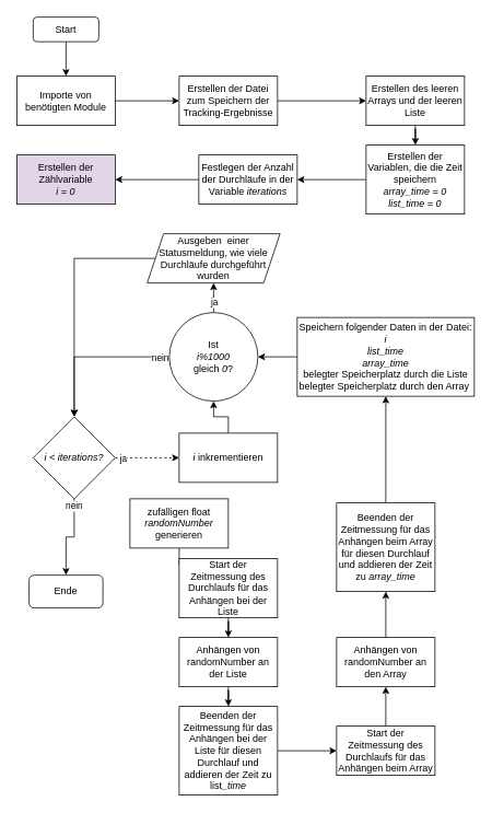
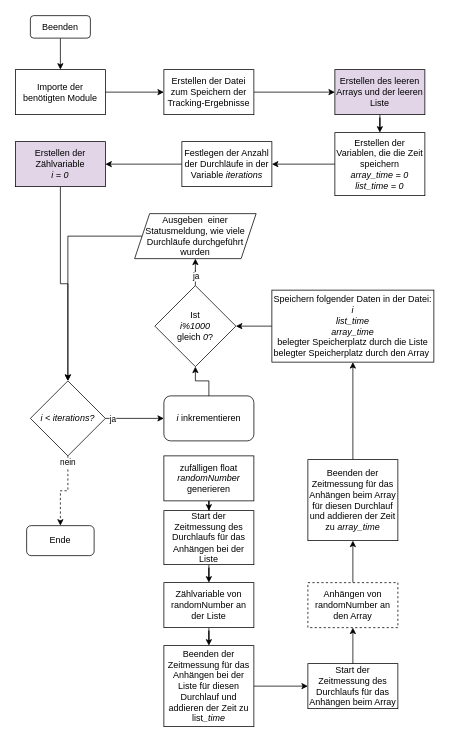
  <mxCell id="0" />
  <mxCell id="1" parent="0" />
  <mxCell id="2" style="edgeStyle=orthogonalEdgeStyle;rounded=0;orthogonalLoop=1;jettySize=auto;html=1;" parent="1" source="3" target="5" edge="1"><mxGeometry relative="1" as="geometry" /></mxCell>
- <mxCell id="3" value="Start" style="rounded=1;whiteSpace=wrap;html=1;" parent="1" vertex="1"><mxGeometry x="40" y="20" width="80" height="30" as="geometry" /></mxCell>
+ <mxCell id="3" value="Beenden" style="rounded=1;whiteSpace=wrap;html=1;" parent="1" vertex="1"><mxGeometry x="40" y="20" width="80" height="30" as="geometry" /></mxCell>
  <mxCell id="4" style="edgeStyle=orthogonalEdgeStyle;rounded=0;orthogonalLoop=1;jettySize=auto;html=1;" parent="1" source="5" target="7" edge="1"><mxGeometry relative="1" as="geometry" /></mxCell>
- <mxCell id="5" value="Importe von benötigten Module" style="rounded=0;whiteSpace=wrap;html=1;" parent="1" vertex="1"><mxGeometry x="20" y="92" width="120" height="60" as="geometry" /></mxCell>
+ <mxCell id="5" value="Importe der benötigten Module" style="rounded=0;whiteSpace=wrap;html=1;" parent="1" vertex="1"><mxGeometry x="20" y="92" width="120" height="60" as="geometry" /></mxCell>
  <mxCell id="6" style="edgeStyle=orthogonalEdgeStyle;rounded=0;orthogonalLoop=1;jettySize=auto;html=1;" parent="1" source="7" target="9" edge="1"><mxGeometry relative="1" as="geometry" /></mxCell>
  <mxCell id="7" value="Erstellen der Datei zum Speichern der Tracking-Ergebnisse" style="rounded=0;whiteSpace=wrap;html=1;" parent="1" vertex="1"><mxGeometry x="218" y="92" width="120" height="60" as="geometry" /></mxCell>
  <mxCell id="8" style="edgeStyle=orthogonalEdgeStyle;rounded=0;orthogonalLoop=1;jettySize=auto;html=1;" parent="1" source="9" target="11" edge="1"><mxGeometry relative="1" as="geometry" /></mxCell>
- <mxCell id="9" value="Erstellen des leeren Arrays und der leeren Liste" style="rounded=0;whiteSpace=wrap;html=1;" parent="1" vertex="1"><mxGeometry x="446" y="92" width="120" height="60" as="geometry" /></mxCell>
+ <mxCell id="9" value="Erstellen des leeren Arrays und der leeren Liste" style="rounded=0;whiteSpace=wrap;html=1;fillColor=#e1d5e7;" parent="1" vertex="1"><mxGeometry x="446" y="92" width="120" height="60" as="geometry" /></mxCell>
  <mxCell id="10" style="edgeStyle=orthogonalEdgeStyle;rounded=0;orthogonalLoop=1;jettySize=auto;html=1;" parent="1" source="11" target="13" edge="1"><mxGeometry relative="1" as="geometry" /></mxCell>
  <mxCell id="11" value="Erstellen der Variablen, die die Zeit speichern&lt;br&gt;&lt;i&gt;array_time = 0&lt;br&gt;list_time = 0&lt;/i&gt;" style="rounded=0;whiteSpace=wrap;html=1;" parent="1" vertex="1"><mxGeometry x="446" y="176" width="120" height="84" as="geometry" /></mxCell>
  <mxCell id="12" style="edgeStyle=orthogonalEdgeStyle;rounded=0;orthogonalLoop=1;jettySize=auto;html=1;" parent="1" source="13" target="15" edge="1"><mxGeometry relative="1" as="geometry" /></mxCell>
  <mxCell id="13" value="Festlegen der Anzahl der Durchläufe in der Variable &lt;i&gt;iterations&lt;/i&gt;" style="rounded=0;whiteSpace=wrap;html=1;" parent="1" vertex="1"><mxGeometry x="242" y="188" width="120" height="60" as="geometry" /></mxCell>
+ <mxCell id="14" style="edgeStyle=orthogonalEdgeStyle;rounded=0;orthogonalLoop=1;jettySize=auto;html=1;" parent="1" source="15" target="20" edge="1"><mxGeometry relative="1" as="geometry" /></mxCell>
  <mxCell id="15" value="Erstellen der Zählvariable&lt;br&gt;&lt;i&gt;i = 0&lt;/i&gt;" style="rounded=0;whiteSpace=wrap;html=1;fillColor=#e1d5e7;" parent="1" vertex="1"><mxGeometry x="20" y="188" width="120" height="60" as="geometry" /></mxCell>
- <mxCell id="16" style="edgeStyle=orthogonalEdgeStyle;rounded=0;orthogonalLoop=1;jettySize=auto;html=1;" parent="1" source="20" target="21" edge="1"><mxGeometry relative="1" as="geometry" /></mxCell>
+ <mxCell id="16" style="edgeStyle=orthogonalEdgeStyle;rounded=0;orthogonalLoop=1;jettySize=auto;html=1;dashed=1;" parent="1" source="20" target="21" edge="1"><mxGeometry relative="1" as="geometry" /></mxCell>
  <mxCell id="17" value="nein" style="edgeLabel;html=1;align=center;verticalAlign=middle;resizable=0;points=[];" parent="16" vertex="1" connectable="0"><mxGeometry x="-0.845" y="-1" relative="1" as="geometry"><mxPoint as="offset" /></mxGeometry></mxCell>
- <mxCell id="18" style="edgeStyle=orthogonalEdgeStyle;rounded=0;orthogonalLoop=1;jettySize=auto;html=1;dashed=1;" parent="1" source="20" target="23" edge="1"><mxGeometry relative="1" as="geometry" /></mxCell>
+ <mxCell id="18" style="edgeStyle=orthogonalEdgeStyle;rounded=0;orthogonalLoop=1;jettySize=auto;html=1;" parent="1" source="20" target="23" edge="1"><mxGeometry relative="1" as="geometry" /></mxCell>
  <mxCell id="19" value="ja" style="edgeLabel;html=1;align=center;verticalAlign=middle;resizable=0;points=[];" parent="18" vertex="1" connectable="0"><mxGeometry x="-0.826" relative="1" as="geometry"><mxPoint x="2.5" as="offset" /></mxGeometry></mxCell>
  <mxCell id="20" value="&lt;i&gt;i &amp;lt; iterations?&lt;/i&gt;" style="rhombus;whiteSpace=wrap;html=1;" parent="1" vertex="1"><mxGeometry x="40" y="507" width="100" height="100" as="geometry" /></mxCell>
  <mxCell id="21" value="Ende" style="rounded=1;whiteSpace=wrap;html=1;" parent="1" vertex="1"><mxGeometry x="35" y="700" width="90" height="40" as="geometry" /></mxCell>
  <mxCell id="22" style="edgeStyle=orthogonalEdgeStyle;rounded=0;orthogonalLoop=1;jettySize=auto;html=1;" parent="1" source="23" target="42" edge="1"><mxGeometry relative="1" as="geometry" /></mxCell>
- <mxCell id="23" value="&lt;i&gt;i &lt;/i&gt;inkrementieren" style="rounded=0;whiteSpace=wrap;html=1;" parent="1" vertex="1"><mxGeometry x="218" y="527" width="120" height="60" as="geometry" /></mxCell>
+ <mxCell id="23" value="&lt;i&gt;i &lt;/i&gt;inkrementieren" style="whiteSpace=wrap;html=1;rounded=1;" parent="1" vertex="1"><mxGeometry x="218" y="527" width="120" height="60" as="geometry" /></mxCell>
  <mxCell id="24" style="edgeStyle=orthogonalEdgeStyle;rounded=0;orthogonalLoop=1;jettySize=auto;html=1;" parent="1" source="25" target="27" edge="1"><mxGeometry relative="1" as="geometry" /></mxCell>
- <mxCell id="25" value="zufälligen float &lt;i&gt;randomNumber&lt;/i&gt; generieren" style="rounded=0;whiteSpace=wrap;html=1;" parent="1" vertex="1"><mxGeometry x="158" y="607" width="120" height="60" as="geometry" /></mxCell>
+ <mxCell id="25" value="zufälligen float &lt;i&gt;randomNumber&lt;/i&gt; generieren" style="rounded=0;whiteSpace=wrap;html=1;" parent="1" vertex="1"><mxGeometry x="218" y="607" width="120" height="60" as="geometry" /></mxCell>
  <mxCell id="26" style="edgeStyle=orthogonalEdgeStyle;rounded=0;orthogonalLoop=1;jettySize=auto;html=1;entryX=0.5;entryY=0;entryDx=0;entryDy=0;" parent="1" source="27" target="29" edge="1"><mxGeometry relative="1" as="geometry" /></mxCell>
  <mxCell id="27" value="Start der Zeitmessung des Durchlaufs für das Anhängen bei der Liste" style="rounded=0;whiteSpace=wrap;html=1;" parent="1" vertex="1"><mxGeometry x="218" y="680" width="120" height="72" as="geometry" /></mxCell>
  <mxCell id="28" style="edgeStyle=orthogonalEdgeStyle;rounded=0;orthogonalLoop=1;jettySize=auto;html=1;" parent="1" source="29" target="35" edge="1"><mxGeometry relative="1" as="geometry" /></mxCell>
- <mxCell id="29" value="Anhängen von randomNumber an der Liste" style="rounded=0;whiteSpace=wrap;html=1;" parent="1" vertex="1"><mxGeometry x="218" y="776" width="120" height="60" as="geometry" /></mxCell>
+ <mxCell id="29" value="Zählvariable von randomNumber an der Liste" style="rounded=0;whiteSpace=wrap;html=1;" parent="1" vertex="1"><mxGeometry x="218" y="776" width="120" height="60" as="geometry" /></mxCell>
  <mxCell id="30" value="Start der Zeitmessung des Durchlaufs für das Anhängen beim Array" style="rounded=0;whiteSpace=wrap;html=1;" parent="1" vertex="1"><mxGeometry x="410" y="884" width="120" height="60" as="geometry" /></mxCell>
  <mxCell id="31" style="edgeStyle=orthogonalEdgeStyle;rounded=0;orthogonalLoop=1;jettySize=auto;html=1;" parent="1" source="44" target="33" edge="1"><mxGeometry relative="1" as="geometry" /></mxCell>
  <mxCell id="32" style="edgeStyle=orthogonalEdgeStyle;rounded=0;orthogonalLoop=1;jettySize=auto;html=1;" parent="1" source="33" target="37" edge="1"><mxGeometry relative="1" as="geometry" /></mxCell>
  <mxCell id="33" value="Beenden der Zeitmessung für das Anhängen beim Array für diesen Durchlauf und addieren der Zeit zu &lt;i&gt;array_time&lt;/i&gt;" style="rounded=0;whiteSpace=wrap;html=1;" parent="1" vertex="1"><mxGeometry x="410" y="612" width="120" height="108" as="geometry" /></mxCell>
  <mxCell id="34" style="edgeStyle=orthogonalEdgeStyle;rounded=0;orthogonalLoop=1;jettySize=auto;html=1;" parent="1" source="35" target="30" edge="1"><mxGeometry relative="1" as="geometry" /></mxCell>
  <mxCell id="35" value="Beenden der Zeitmessung für das Anhängen bei der Liste für diesen Durchlauf und addieren der Zeit zu list&lt;i&gt;_time&lt;/i&gt;" style="rounded=0;whiteSpace=wrap;html=1;" parent="1" vertex="1"><mxGeometry x="218" y="860" width="120" height="108" as="geometry" /></mxCell>
  <mxCell id="36" style="edgeStyle=orthogonalEdgeStyle;rounded=0;orthogonalLoop=1;jettySize=auto;html=1;" parent="1" source="37" target="42" edge="1"><mxGeometry relative="1" as="geometry" /></mxCell>
  <mxCell id="37" value="Speichern folgender Daten in der Datei:&lt;br&gt;&lt;i&gt;i&lt;/i&gt;&lt;br&gt;&lt;i&gt;list_time&lt;br&gt;array_time&lt;br&gt;&lt;/i&gt;belegter Speicherplatz durch die Liste&lt;br&gt;belegter Speicherplatz durch den Array&amp;nbsp;" style="rounded=0;whiteSpace=wrap;html=1;" parent="1" vertex="1"><mxGeometry x="362" y="386" width="216" height="96" as="geometry" /></mxCell>
- <mxCell id="38" style="edgeStyle=orthogonalEdgeStyle;rounded=0;orthogonalLoop=1;jettySize=auto;html=1;" parent="1" source="42" target="20" edge="1"><mxGeometry relative="1" as="geometry" /></mxCell>
- <mxCell id="39" value="nein" style="edgeLabel;html=1;align=center;verticalAlign=middle;resizable=0;points=[];" parent="38" vertex="1" connectable="0"><mxGeometry x="-0.921" relative="1" as="geometry"><mxPoint x="-4.5" as="offset" /></mxGeometry></mxCell>
  <mxCell id="40" style="edgeStyle=orthogonalEdgeStyle;rounded=0;orthogonalLoop=1;jettySize=auto;html=1;" parent="1" source="42" target="46" edge="1"><mxGeometry relative="1" as="geometry"><mxPoint x="260" y="344" as="targetPoint" /></mxGeometry></mxCell>
  <mxCell id="41" value="ja" style="edgeLabel;html=1;align=center;verticalAlign=middle;resizable=0;points=[];" parent="40" vertex="1" connectable="0"><mxGeometry x="-0.726" relative="1" as="geometry"><mxPoint y="-6.17" as="offset" /></mxGeometry></mxCell>
- <mxCell id="42" value="Ist&lt;br&gt;&lt;i&gt;i%1000&lt;br&gt;&lt;/i&gt;gleich &lt;i&gt;0&lt;/i&gt;?" style="ellipse;whiteSpace=wrap;html=1;" parent="1" vertex="1"><mxGeometry x="206" y="380" width="108" height="108" as="geometry" /></mxCell>
+ <mxCell id="42" value="Ist&lt;br&gt;&lt;i&gt;i%1000&lt;br&gt;&lt;/i&gt;gleich &lt;i&gt;0&lt;/i&gt;?" style="rhombus;whiteSpace=wrap;html=1;" parent="1" vertex="1"><mxGeometry x="206" y="380" width="108" height="108" as="geometry" /></mxCell>
  <mxCell id="43" style="edgeStyle=orthogonalEdgeStyle;rounded=0;orthogonalLoop=1;jettySize=auto;html=1;" parent="1" source="46" target="20" edge="1"><mxGeometry relative="1" as="geometry"><mxPoint x="200" y="314" as="sourcePoint" /></mxGeometry></mxCell>
- <mxCell id="44" value="Anhängen von randomNumber an den Array" style="rounded=0;whiteSpace=wrap;html=1;" parent="1" vertex="1"><mxGeometry x="410" y="776" width="120" height="60" as="geometry" /></mxCell>
+ <mxCell id="44" value="Anhängen von randomNumber an den Array" style="rounded=0;whiteSpace=wrap;html=1;dashed=1;" parent="1" vertex="1"><mxGeometry x="410" y="776" width="120" height="60" as="geometry" /></mxCell>
  <mxCell id="45" style="edgeStyle=orthogonalEdgeStyle;rounded=0;orthogonalLoop=1;jettySize=auto;html=1;" parent="1" source="30" target="44" edge="1"><mxGeometry relative="1" as="geometry"><mxPoint x="900" y="824" as="targetPoint" /><mxPoint x="900" y="896" as="sourcePoint" /></mxGeometry></mxCell>
  <mxCell id="46" value="&lt;span&gt;Ausgeben&amp;nbsp; einer Statusmeldung, wie viele Durchläufe durchgeführt wurden&lt;/span&gt;" style="shape=parallelogram;perimeter=parallelogramPerimeter;whiteSpace=wrap;html=1;fixedSize=1;" parent="1" vertex="1"><mxGeometry x="179" y="284" width="162" height="60" as="geometry" /></mxCell>
